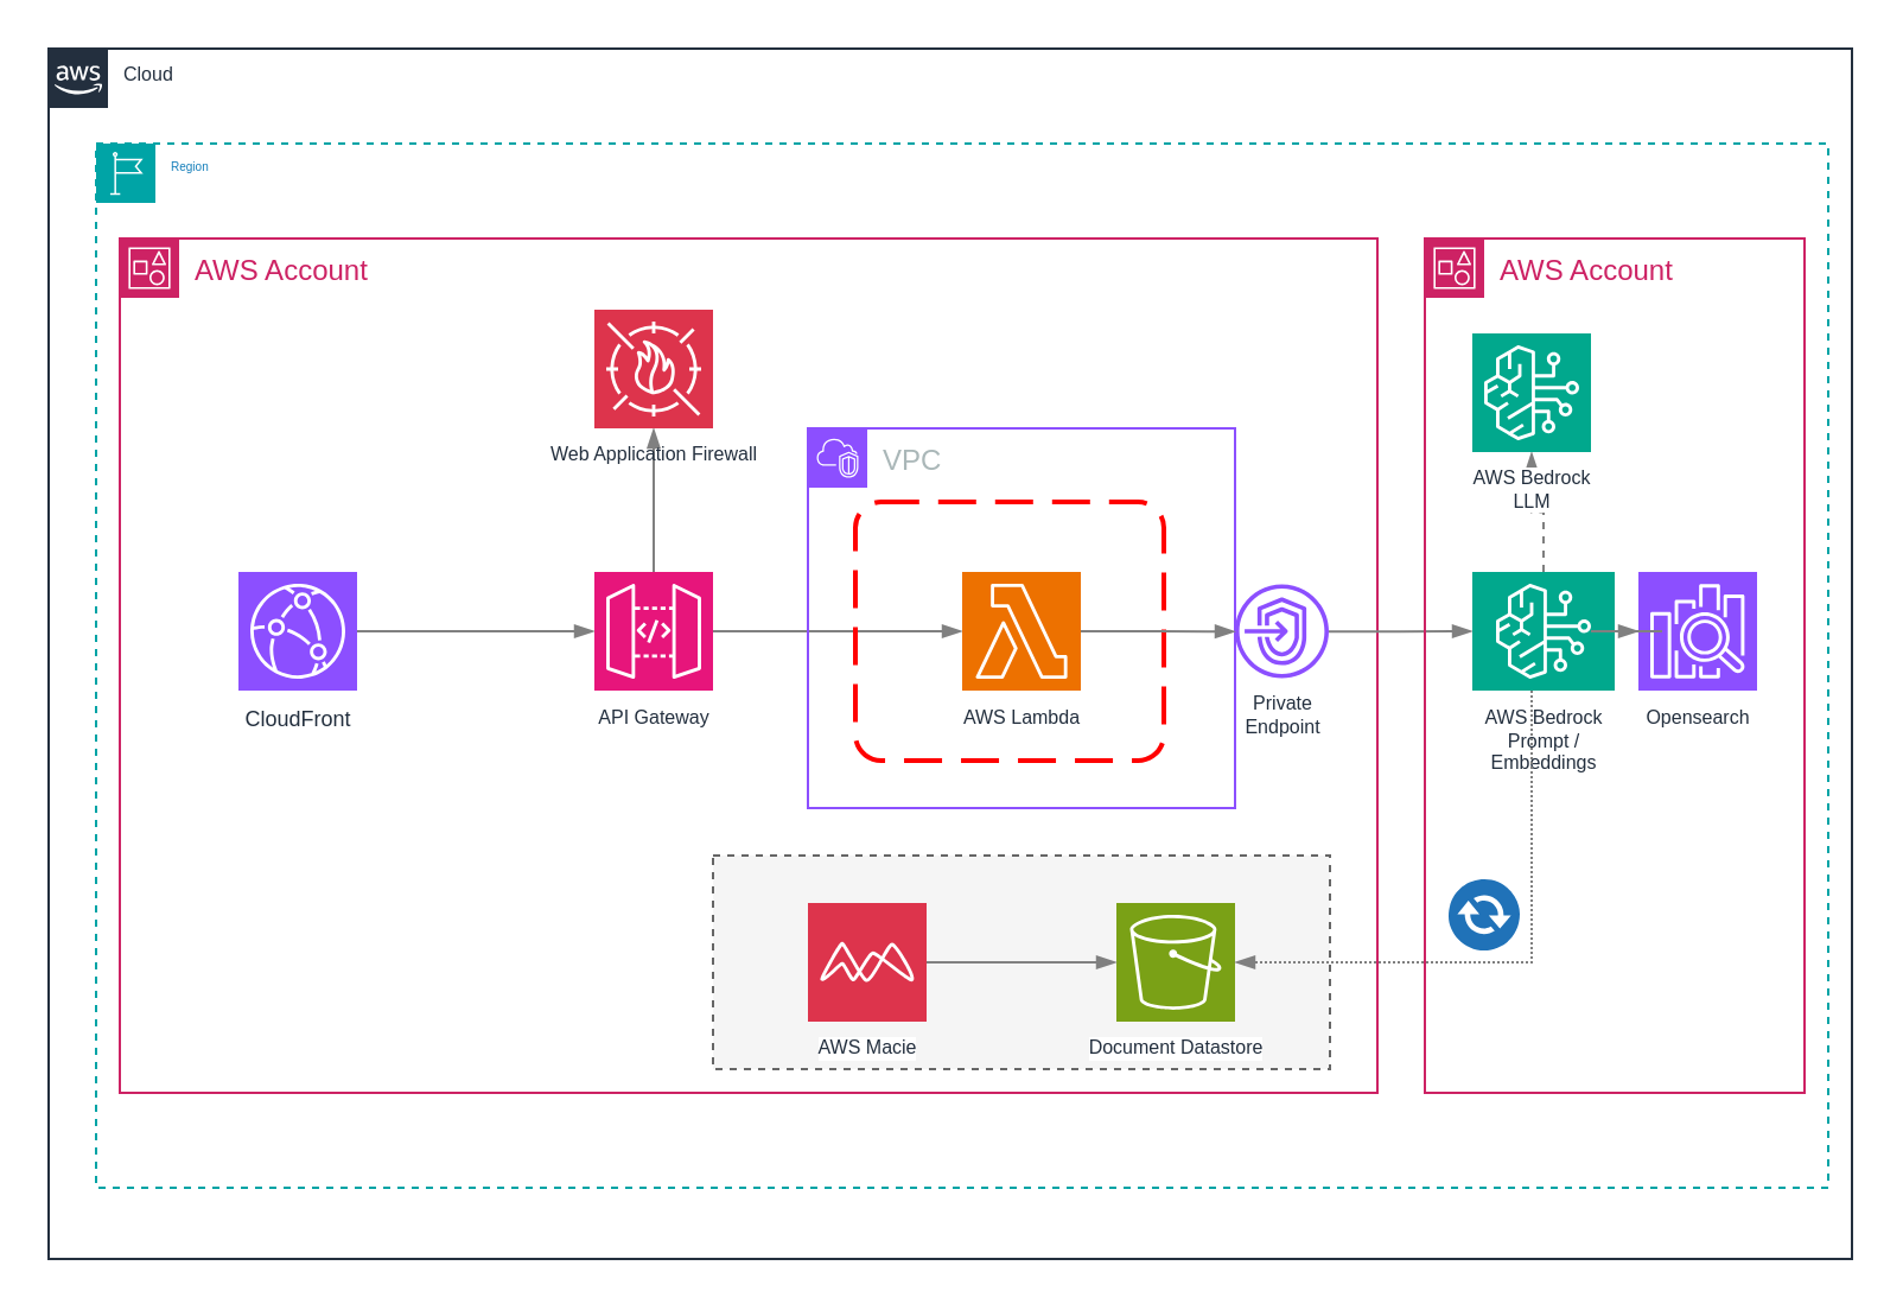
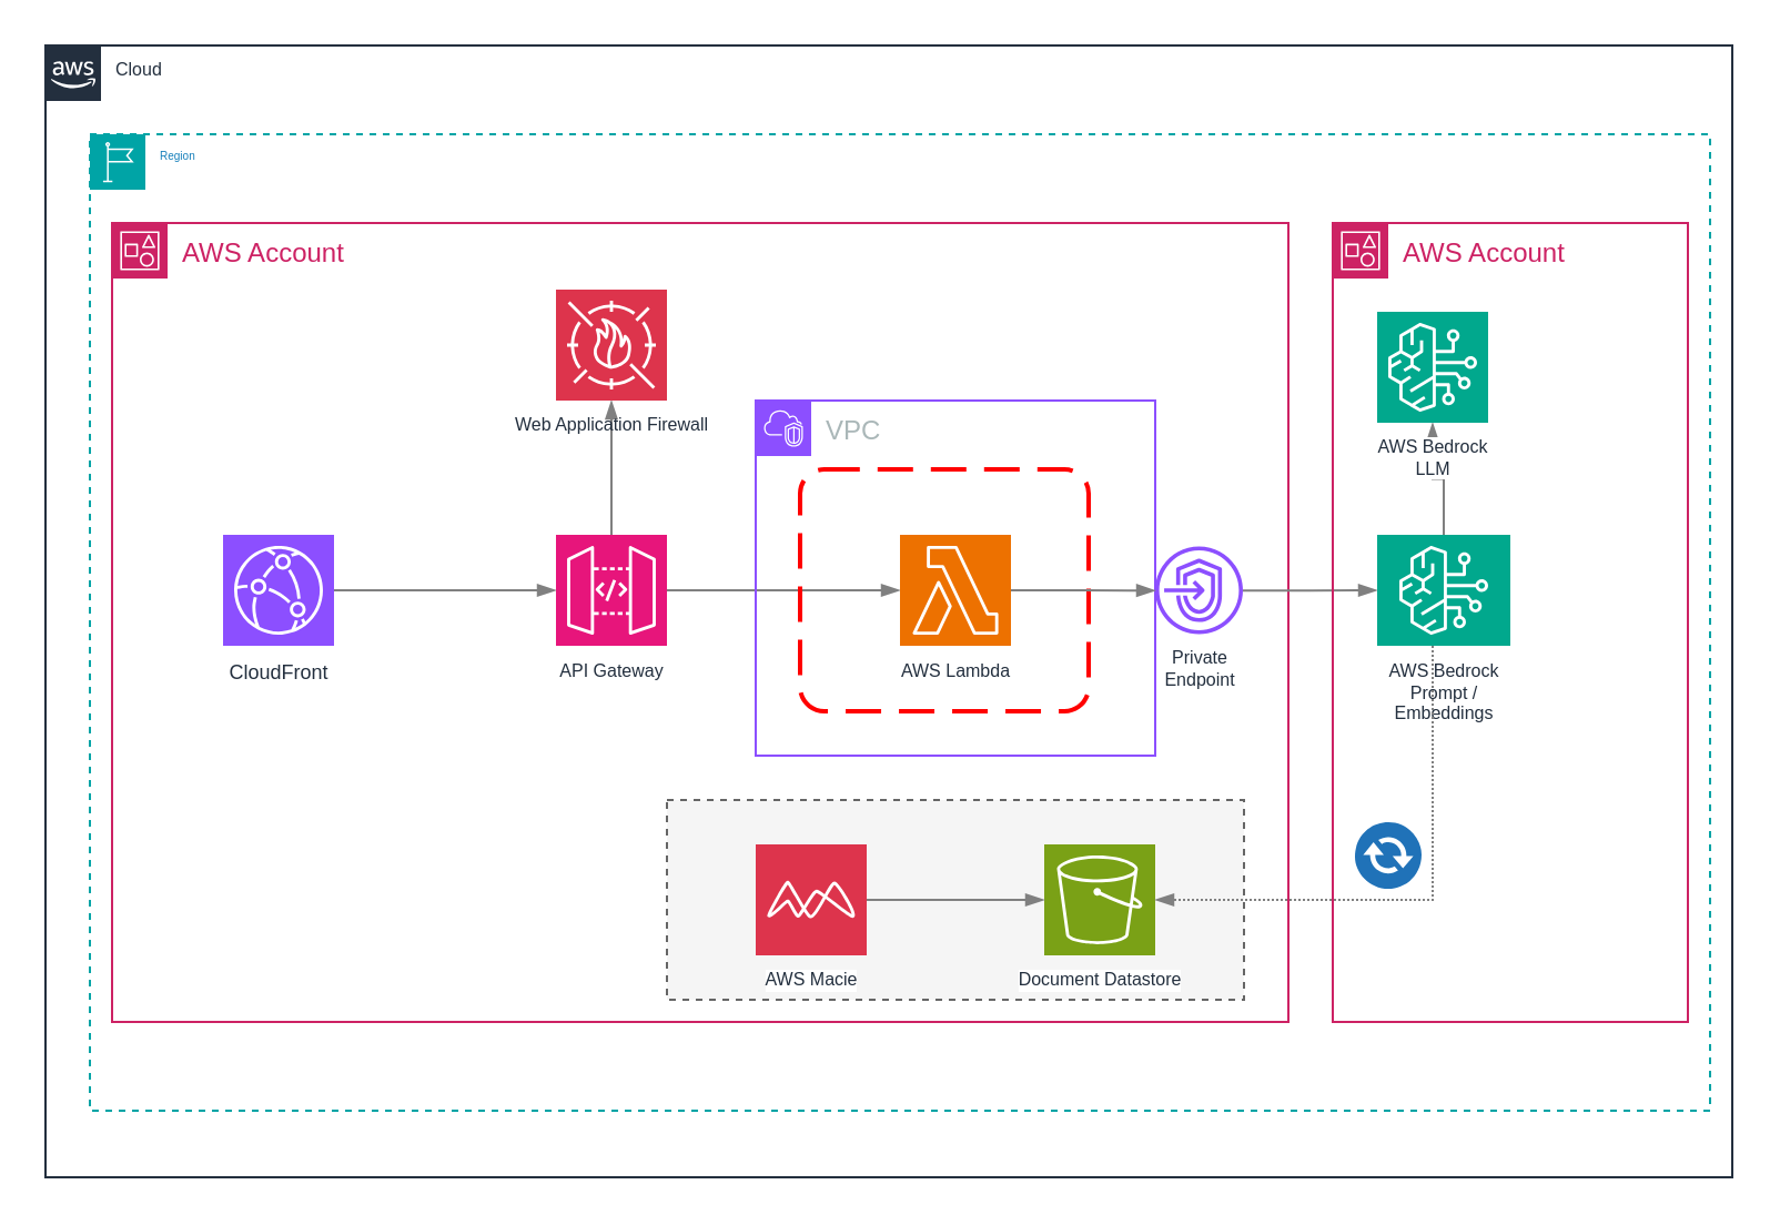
  <mxCell id="0" />
  <mxCell id="1" parent="0" />
  <mxCell id="2" value="Cloud" style="points=[[0,0],[0.25,0],[0.5,0],[0.75,0],[1,0],[1,0.25],[1,0.5],[1,0.75],[1,1],[0.75,1],[0.5,1],[0.25,1],[0,1],[0,0.75],[0,0.5],[0,0.25]];outlineConnect=0;gradientColor=none;html=1;whiteSpace=wrap;fontSize=8;fontStyle=0;container=1;pointerEvents=0;collapsible=0;recursiveResize=0;shape=mxgraph.aws4.group;grIcon=mxgraph.aws4.group_aws_cloud_alt;strokeColor=#232F3E;fillColor=none;verticalAlign=top;align=left;spacingLeft=30;fontColor=#232F3E;dashed=0;" vertex="1" parent="1"><mxGeometry x="20" y="20" width="760" height="510" as="geometry" /></mxCell>
  <mxCell id="3" value="AWS Account" style="points=[[0,0],[0.25,0],[0.5,0],[0.75,0],[1,0],[1,0.25],[1,0.5],[1,0.75],[1,1],[0.75,1],[0.5,1],[0.25,1],[0,1],[0,0.75],[0,0.5],[0,0.25]];outlineConnect=0;gradientColor=none;html=1;whiteSpace=wrap;fontSize=12;fontStyle=0;container=1;pointerEvents=0;collapsible=0;recursiveResize=0;shape=mxgraph.aws4.group;grIcon=mxgraph.aws4.group_account;strokeColor=#CD2264;fillColor=none;verticalAlign=top;align=left;spacingLeft=30;fontColor=#CD2264;dashed=0;" vertex="1" parent="2"><mxGeometry x="30" y="80" width="530" height="360" as="geometry" /></mxCell>
  <mxCell id="4" value="Region" style="points=[[0,0],[0.25,0],[0.5,0],[0.75,0],[1,0],[1,0.25],[1,0.5],[1,0.75],[1,1],[0.75,1],[0.5,1],[0.25,1],[0,1],[0,0.75],[0,0.5],[0,0.25]];outlineConnect=0;gradientColor=none;html=1;whiteSpace=wrap;fontSize=5;fontStyle=0;container=1;pointerEvents=0;collapsible=0;recursiveResize=0;shape=mxgraph.aws4.group;grIcon=mxgraph.aws4.group_region;strokeColor=#00A4A6;fillColor=none;verticalAlign=top;align=left;spacingLeft=30;fontColor=#147EBA;dashed=1;" vertex="1" parent="2"><mxGeometry x="20" y="40" width="730" height="440" as="geometry" /></mxCell>
  <mxCell id="5" value="" style="rounded=1;whiteSpace=wrap;html=1;fontFamily=Helvetica;fontSize=11;fontColor=#333333;labelBackgroundColor=default;fillColor=#f5f5f5;strokeColor=#666666;dashed=1;arcSize=0;" vertex="1" parent="4"><mxGeometry x="260" y="300" width="260" height="90" as="geometry" /></mxCell>
  <mxCell id="6" style="edgeStyle=orthogonalEdgeStyle;rounded=0;orthogonalLoop=1;jettySize=auto;html=1;endArrow=blockThin;endFill=1;strokeColor=#808080;" edge="1" parent="4" source="7" target="10"><mxGeometry relative="1" as="geometry" /></mxCell>
  <mxCell id="7" value="CloudFront" style="sketch=0;points=[[0,0,0],[0.25,0,0],[0.5,0,0],[0.75,0,0],[1,0,0],[0,1,0],[0.25,1,0],[0.5,1,0],[0.75,1,0],[1,1,0],[0,0.25,0],[0,0.5,0],[0,0.75,0],[1,0.25,0],[1,0.5,0],[1,0.75,0]];outlineConnect=0;fontColor=#232F3E;fillColor=#8C4FFF;strokeColor=#ffffff;dashed=0;verticalLabelPosition=bottom;verticalAlign=top;align=center;html=1;fontSize=9;fontStyle=0;aspect=fixed;shape=mxgraph.aws4.resourceIcon;resIcon=mxgraph.aws4.cloudfront;" vertex="1" parent="4"><mxGeometry x="60" y="180.5" width="50" height="50" as="geometry" /></mxCell>
  <mxCell id="8" style="edgeStyle=orthogonalEdgeStyle;rounded=0;orthogonalLoop=1;jettySize=auto;html=1;strokeColor=#808080;align=center;verticalAlign=middle;fontFamily=Helvetica;fontSize=11;fontColor=default;labelBackgroundColor=default;endArrow=blockThin;endFill=1;" edge="1" parent="4" source="10" target="11"><mxGeometry relative="1" as="geometry" /></mxCell>
  <mxCell id="9" style="edgeStyle=orthogonalEdgeStyle;rounded=0;orthogonalLoop=1;jettySize=auto;html=1;strokeColor=#808080;align=center;verticalAlign=middle;fontFamily=Helvetica;fontSize=11;fontColor=default;labelBackgroundColor=default;endArrow=blockThin;endFill=1;" edge="1" parent="4" source="10" target="14"><mxGeometry relative="1" as="geometry" /></mxCell>
  <mxCell id="10" value="API Gateway" style="sketch=0;points=[[0,0,0],[0.25,0,0],[0.5,0,0],[0.75,0,0],[1,0,0],[0,1,0],[0.25,1,0],[0.5,1,0],[0.75,1,0],[1,1,0],[0,0.25,0],[0,0.5,0],[0,0.75,0],[1,0.25,0],[1,0.5,0],[1,0.75,0]];outlineConnect=0;fontColor=#232F3E;fillColor=#E7157B;strokeColor=#ffffff;dashed=0;verticalLabelPosition=bottom;verticalAlign=top;align=center;html=1;fontSize=8;fontStyle=0;aspect=fixed;shape=mxgraph.aws4.resourceIcon;resIcon=mxgraph.aws4.api_gateway;" vertex="1" parent="4"><mxGeometry x="210" y="180.5" width="50" height="50" as="geometry" /></mxCell>
  <mxCell id="11" value="Web Application Firewall" style="sketch=0;points=[[0,0,0],[0.25,0,0],[0.5,0,0],[0.75,0,0],[1,0,0],[0,1,0],[0.25,1,0],[0.5,1,0],[0.75,1,0],[1,1,0],[0,0.25,0],[0,0.5,0],[0,0.75,0],[1,0.25,0],[1,0.5,0],[1,0.75,0]];outlineConnect=0;fontColor=#232F3E;fillColor=#DD344C;strokeColor=#ffffff;dashed=0;verticalLabelPosition=bottom;verticalAlign=top;align=center;html=1;fontSize=8;fontStyle=0;aspect=fixed;shape=mxgraph.aws4.resourceIcon;resIcon=mxgraph.aws4.waf;" vertex="1" parent="4"><mxGeometry x="210" y="70" width="50" height="50" as="geometry" /></mxCell>
  <mxCell id="12" value="VPC" style="points=[[0,0],[0.25,0],[0.5,0],[0.75,0],[1,0],[1,0.25],[1,0.5],[1,0.75],[1,1],[0.75,1],[0.5,1],[0.25,1],[0,1],[0,0.75],[0,0.5],[0,0.25]];outlineConnect=0;gradientColor=none;html=1;whiteSpace=wrap;fontSize=12;fontStyle=0;container=1;pointerEvents=0;collapsible=0;recursiveResize=0;shape=mxgraph.aws4.group;grIcon=mxgraph.aws4.group_vpc2;strokeColor=#8C4FFF;fillColor=none;verticalAlign=top;align=left;spacingLeft=30;fontColor=#AAB7B8;dashed=0;fontFamily=Helvetica;labelBackgroundColor=default;" vertex="1" parent="4"><mxGeometry x="300" y="120" width="180" height="160" as="geometry" /></mxCell>
  <mxCell id="13" value="" style="rounded=1;arcSize=10;dashed=1;strokeColor=#ff0000;fillColor=none;gradientColor=none;dashPattern=8 4;strokeWidth=2;fontFamily=Helvetica;fontSize=11;fontColor=default;labelBackgroundColor=default;" vertex="1" parent="12"><mxGeometry x="20" y="31" width="130" height="109" as="geometry" /></mxCell>
  <mxCell id="14" value="AWS Lambda" style="sketch=0;points=[[0,0,0],[0.25,0,0],[0.5,0,0],[0.75,0,0],[1,0,0],[0,1,0],[0.25,1,0],[0.5,1,0],[0.75,1,0],[1,1,0],[0,0.25,0],[0,0.5,0],[0,0.75,0],[1,0.25,0],[1,0.5,0],[1,0.75,0]];outlineConnect=0;fontColor=#232F3E;fillColor=#ED7100;strokeColor=#ffffff;dashed=0;verticalLabelPosition=bottom;verticalAlign=top;align=center;html=1;fontSize=8;fontStyle=0;aspect=fixed;shape=mxgraph.aws4.resourceIcon;resIcon=mxgraph.aws4.lambda;fontFamily=Helvetica;labelBackgroundColor=default;" vertex="1" parent="12"><mxGeometry x="65" y="60.5" width="50" height="50" as="geometry" /></mxCell>
  <mxCell id="15" style="edgeStyle=orthogonalEdgeStyle;rounded=0;orthogonalLoop=1;jettySize=auto;html=1;strokeColor=#808080;align=center;verticalAlign=middle;fontFamily=Helvetica;fontSize=11;fontColor=default;labelBackgroundColor=default;endArrow=blockThin;endFill=1;" edge="1" parent="4" source="16" target="20"><mxGeometry relative="1" as="geometry" /></mxCell>
  <mxCell id="16" value="Private&lt;br style=&quot;font-size: 8px;&quot;&gt;Endpoint" style="sketch=0;outlineConnect=0;fontColor=#232F3E;gradientColor=none;fillColor=#8C4FFF;strokeColor=none;dashed=0;verticalLabelPosition=bottom;verticalAlign=top;align=center;html=1;fontSize=8;fontStyle=0;aspect=fixed;pointerEvents=1;shape=mxgraph.aws4.endpoints;fontFamily=Helvetica;labelBackgroundColor=default;" vertex="1" parent="4"><mxGeometry x="480" y="185.75" width="39.5" height="39.5" as="geometry" /></mxCell>
  <mxCell id="17" style="edgeStyle=orthogonalEdgeStyle;rounded=0;orthogonalLoop=1;jettySize=auto;html=1;strokeColor=#808080;align=center;verticalAlign=middle;fontFamily=Helvetica;fontSize=11;fontColor=default;labelBackgroundColor=default;endArrow=blockThin;endFill=1;" edge="1" parent="4" source="14" target="16"><mxGeometry relative="1" as="geometry" /></mxCell>
  <mxCell id="18" value="AWS Account" style="points=[[0,0],[0.25,0],[0.5,0],[0.75,0],[1,0],[1,0.25],[1,0.5],[1,0.75],[1,1],[0.75,1],[0.5,1],[0.25,1],[0,1],[0,0.75],[0,0.5],[0,0.25]];outlineConnect=0;gradientColor=none;html=1;whiteSpace=wrap;fontSize=12;fontStyle=0;container=1;pointerEvents=0;collapsible=0;recursiveResize=0;shape=mxgraph.aws4.group;grIcon=mxgraph.aws4.group_account;strokeColor=#CD2264;fillColor=none;verticalAlign=top;align=left;spacingLeft=30;fontColor=#CD2264;dashed=0;fontFamily=Helvetica;labelBackgroundColor=default;" vertex="1" parent="4"><mxGeometry x="560" y="40" width="160" height="360" as="geometry" /></mxCell>
- <mxCell id="19" style="edgeStyle=orthogonalEdgeStyle;rounded=0;orthogonalLoop=1;jettySize=auto;html=1;strokeColor=#808080;align=center;verticalAlign=middle;fontFamily=Helvetica;fontSize=11;fontColor=default;labelBackgroundColor=default;endArrow=blockThin;endFill=1;dashed=1;" edge="1" parent="18" source="20" target="24"><mxGeometry relative="1" as="geometry" /></mxCell>
+ <mxCell id="19" style="edgeStyle=orthogonalEdgeStyle;rounded=0;orthogonalLoop=1;jettySize=auto;html=1;strokeColor=#808080;align=center;verticalAlign=middle;fontFamily=Helvetica;fontSize=11;fontColor=default;labelBackgroundColor=default;endArrow=blockThin;endFill=1;" edge="1" parent="18" source="20" target="24"><mxGeometry relative="1" as="geometry" /></mxCell>
  <mxCell id="20" value="AWS Bedrock&lt;br&gt;Prompt /&lt;br&gt;Embeddings" style="sketch=0;points=[[0,0,0],[0.25,0,0],[0.5,0,0],[0.75,0,0],[1,0,0],[0,1,0],[0.25,1,0],[0.5,1,0],[0.75,1,0],[1,1,0],[0,0.25,0],[0,0.5,0],[0,0.75,0],[1,0.25,0],[1,0.5,0],[1,0.75,0]];outlineConnect=0;fontColor=#232F3E;fillColor=#01A88D;strokeColor=#ffffff;dashed=0;verticalLabelPosition=bottom;verticalAlign=top;align=center;html=1;fontSize=8;fontStyle=0;aspect=fixed;shape=mxgraph.aws4.resourceIcon;resIcon=mxgraph.aws4.bedrock;fontFamily=Helvetica;labelBackgroundColor=default;" vertex="1" parent="18"><mxGeometry x="20" y="140.5" width="60" height="50" as="geometry" /></mxCell>
  <mxCell id="21" value="" style="sketch=0;pointerEvents=1;shadow=0;dashed=0;html=1;strokeColor=none;fillColor=#505050;labelPosition=center;verticalLabelPosition=bottom;verticalAlign=top;outlineConnect=0;align=center;shape=mxgraph.office.communications.exchange_active_sync;fillColor=#2072B8;fontFamily=Helvetica;fontSize=11;fontColor=default;labelBackgroundColor=default;" vertex="1" parent="18"><mxGeometry x="10" y="270" width="30" height="30" as="geometry" /></mxCell>
- <mxCell id="22" value="Opensearch" style="sketch=0;points=[[0,0,0],[0.25,0,0],[0.5,0,0],[0.75,0,0],[1,0,0],[0,1,0],[0.25,1,0],[0.5,1,0],[0.75,1,0],[1,1,0],[0,0.25,0],[0,0.5,0],[0,0.75,0],[1,0.25,0],[1,0.5,0],[1,0.75,0]];outlineConnect=0;fontColor=#232F3E;fillColor=#8C4FFF;strokeColor=#ffffff;dashed=0;verticalLabelPosition=bottom;verticalAlign=top;align=center;html=1;fontSize=8;fontStyle=0;aspect=fixed;shape=mxgraph.aws4.resourceIcon;resIcon=mxgraph.aws4.elasticsearch_service;fontFamily=Helvetica;labelBackgroundColor=default;" vertex="1" parent="18"><mxGeometry x="90" y="140.5" width="50" height="50" as="geometry" /></mxCell>
- <mxCell id="23" style="edgeStyle=orthogonalEdgeStyle;rounded=0;orthogonalLoop=1;jettySize=auto;html=1;entryX=0;entryY=0.5;entryDx=0;entryDy=0;entryPerimeter=0;strokeColor=#808080;align=center;verticalAlign=middle;fontFamily=Helvetica;fontSize=11;fontColor=default;labelBackgroundColor=default;endArrow=blockThin;endFill=1;" edge="1" parent="18" source="20" target="22"><mxGeometry relative="1" as="geometry" /></mxCell>
  <mxCell id="24" value="AWS Bedrock&lt;br&gt;LLM" style="sketch=0;points=[[0,0,0],[0.25,0,0],[0.5,0,0],[0.75,0,0],[1,0,0],[0,1,0],[0.25,1,0],[0.5,1,0],[0.75,1,0],[1,1,0],[0,0.25,0],[0,0.5,0],[0,0.75,0],[1,0.25,0],[1,0.5,0],[1,0.75,0]];outlineConnect=0;fontColor=#232F3E;fillColor=#01A88D;strokeColor=#ffffff;dashed=0;verticalLabelPosition=bottom;verticalAlign=top;align=center;html=1;fontSize=8;fontStyle=0;aspect=fixed;shape=mxgraph.aws4.resourceIcon;resIcon=mxgraph.aws4.bedrock;fontFamily=Helvetica;labelBackgroundColor=default;" vertex="1" parent="18"><mxGeometry x="20" y="40" width="50" height="50" as="geometry" /></mxCell>
  <mxCell id="25" value="Document Datastore" style="sketch=0;points=[[0,0,0],[0.25,0,0],[0.5,0,0],[0.75,0,0],[1,0,0],[0,1,0],[0.25,1,0],[0.5,1,0],[0.75,1,0],[1,1,0],[0,0.25,0],[0,0.5,0],[0,0.75,0],[1,0.25,0],[1,0.5,0],[1,0.75,0]];outlineConnect=0;fontColor=#232F3E;fillColor=#7AA116;strokeColor=#ffffff;dashed=0;verticalLabelPosition=bottom;verticalAlign=top;align=center;html=1;fontSize=8;fontStyle=0;aspect=fixed;shape=mxgraph.aws4.resourceIcon;resIcon=mxgraph.aws4.s3;fontFamily=Helvetica;labelBackgroundColor=default;" vertex="1" parent="4"><mxGeometry x="430" y="320" width="50" height="50" as="geometry" /></mxCell>
  <mxCell id="26" style="edgeStyle=orthogonalEdgeStyle;rounded=0;orthogonalLoop=1;jettySize=auto;html=1;strokeColor=#808080;align=center;verticalAlign=middle;fontFamily=Helvetica;fontSize=11;fontColor=default;labelBackgroundColor=default;endArrow=blockThin;endFill=1;" edge="1" parent="4" source="27" target="25"><mxGeometry relative="1" as="geometry" /></mxCell>
  <mxCell id="27" value="AWS Macie" style="sketch=0;points=[[0,0,0],[0.25,0,0],[0.5,0,0],[0.75,0,0],[1,0,0],[0,1,0],[0.25,1,0],[0.5,1,0],[0.75,1,0],[1,1,0],[0,0.25,0],[0,0.5,0],[0,0.75,0],[1,0.25,0],[1,0.5,0],[1,0.75,0]];outlineConnect=0;fontColor=#232F3E;fillColor=#DD344C;strokeColor=#ffffff;dashed=0;verticalLabelPosition=bottom;verticalAlign=top;align=center;html=1;fontSize=8;fontStyle=0;aspect=fixed;shape=mxgraph.aws4.resourceIcon;resIcon=mxgraph.aws4.macie;fontFamily=Helvetica;labelBackgroundColor=default;" vertex="1" parent="4"><mxGeometry x="300" y="320" width="50" height="50" as="geometry" /></mxCell>
  <mxCell id="28" style="edgeStyle=orthogonalEdgeStyle;rounded=0;orthogonalLoop=1;jettySize=auto;html=1;strokeColor=#808080;align=center;verticalAlign=middle;fontFamily=Helvetica;fontSize=11;fontColor=default;labelBackgroundColor=default;endArrow=blockThin;endFill=1;dashed=1;dashPattern=1 1;" edge="1" parent="4" source="20" target="25"><mxGeometry relative="1" as="geometry"><Array as="points"><mxPoint x="605" y="345" /></Array></mxGeometry></mxCell>
